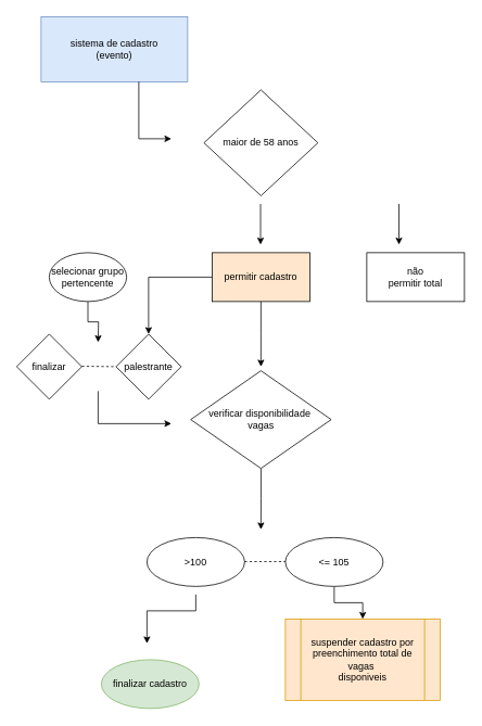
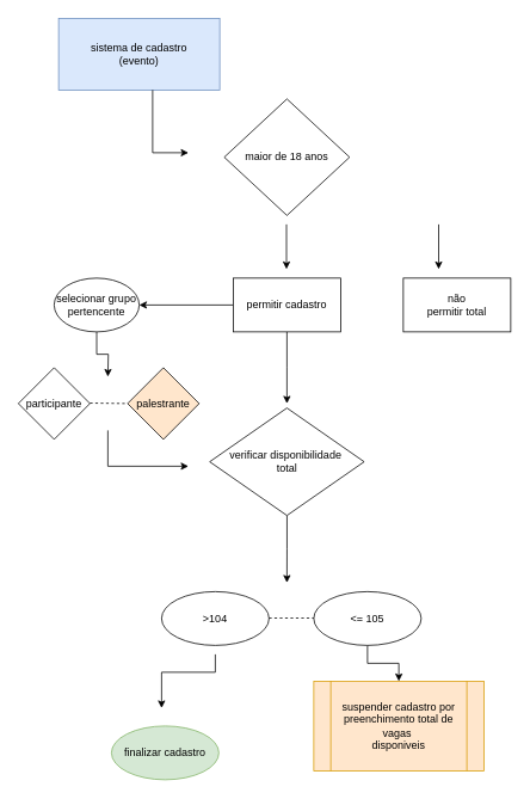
  <mxCell id="0" />
  <mxCell id="1" parent="0" />
- <mxCell id="2" value="&lt;font style=&quot;vertical-align: inherit;&quot;&gt;&lt;font style=&quot;vertical-align: inherit;&quot;&gt;sistema de cadastro&lt;br&gt;(evento)&lt;br&gt;&lt;/font&gt;&lt;/font&gt;" style="rounded=0;whiteSpace=wrap;html=1;fillColor=#dae8fc;strokeColor=#6c8ebf;" vertex="1" parent="1"><mxGeometry x="50" y="20" width="180" height="80" as="geometry" /></mxCell>
+ <mxCell id="2" value="&lt;font style=&quot;vertical-align: inherit;&quot;&gt;&lt;font style=&quot;vertical-align: inherit;&quot;&gt;sistema de cadastro&lt;br&gt;(evento)&lt;br&gt;&lt;/font&gt;&lt;/font&gt;" style="rounded=0;whiteSpace=wrap;html=1;fillColor=#dae8fc;strokeColor=#6c8ebf;" vertex="1" parent="1"><mxGeometry x="65" y="20" width="180" height="80" as="geometry" /></mxCell>
  <mxCell id="3" value="" style="edgeStyle=segmentEdgeStyle;endArrow=classic;html=1;rounded=0;" edge="1" parent="1" source="2"><mxGeometry width="50" height="50" relative="1" as="geometry"><mxPoint x="180" y="110" as="sourcePoint" /><mxPoint x="210" y="170" as="targetPoint" /><Array as="points"><mxPoint x="170" y="170" /></Array></mxGeometry></mxCell>
- <mxCell id="4" value="&lt;font style=&quot;vertical-align: inherit;&quot;&gt;&lt;font style=&quot;vertical-align: inherit;&quot;&gt;maior de 58 anos&lt;/font&gt;&lt;/font&gt;" style="rhombus;whiteSpace=wrap;html=1;" vertex="1" parent="1"><mxGeometry x="250" y="110" width="140" height="130" as="geometry" /></mxCell>
+ <mxCell id="4" value="&lt;font style=&quot;vertical-align: inherit;&quot;&gt;&lt;font style=&quot;vertical-align: inherit;&quot;&gt;maior de 18 anos&lt;/font&gt;&lt;/font&gt;" style="rhombus;whiteSpace=wrap;html=1;" vertex="1" parent="1"><mxGeometry x="250" y="110" width="140" height="130" as="geometry" /></mxCell>
  <mxCell id="5" value="" style="endArrow=classic;html=1;rounded=0;" edge="1" parent="1"><mxGeometry width="50" height="50" relative="1" as="geometry"><mxPoint x="319.5" y="250" as="sourcePoint" /><mxPoint x="319.5" y="300" as="targetPoint" /></mxGeometry></mxCell>
  <mxCell id="6" value="" style="endArrow=classic;html=1;rounded=0;" edge="1" parent="1"><mxGeometry width="50" height="50" relative="1" as="geometry"><mxPoint x="489.5" y="250" as="sourcePoint" /><mxPoint x="489.5" y="300" as="targetPoint" /></mxGeometry></mxCell>
  <mxCell id="7" value="" style="edgeStyle=orthogonalEdgeStyle;rounded=0;orthogonalLoop=1;jettySize=auto;html=1;" edge="1" parent="1" source="9"><mxGeometry relative="1" as="geometry"><mxPoint x="320" y="450" as="targetPoint" /></mxGeometry></mxCell>
- <mxCell id="8" value="" style="edgeStyle=orthogonalEdgeStyle;rounded=0;orthogonalLoop=1;jettySize=auto;html=1;" edge="1" parent="1" source="9" target="16"><mxGeometry relative="1" as="geometry" /></mxCell>
- <mxCell id="9" value="permitir cadastro" style="rounded=0;whiteSpace=wrap;html=1;fillColor=#ffe6cc;" vertex="1" parent="1"><mxGeometry x="260" y="310" width="120" height="60" as="geometry" /></mxCell>
+ <mxCell id="8" value="" style="edgeStyle=orthogonalEdgeStyle;rounded=0;orthogonalLoop=1;jettySize=auto;html=1;" edge="1" parent="1" source="9" target="14"><mxGeometry relative="1" as="geometry" /></mxCell>
+ <mxCell id="9" value="permitir cadastro" style="rounded=0;whiteSpace=wrap;html=1;" vertex="1" parent="1"><mxGeometry x="260" y="310" width="120" height="60" as="geometry" /></mxCell>
  <mxCell id="10" value="não &lt;br&gt;permitir total" style="rounded=0;whiteSpace=wrap;html=1;" vertex="1" parent="1"><mxGeometry x="450" y="310" width="120" height="60" as="geometry" /></mxCell>
  <mxCell id="11" value="" style="edgeStyle=orthogonalEdgeStyle;rounded=0;orthogonalLoop=1;jettySize=auto;html=1;" edge="1" parent="1" source="12"><mxGeometry relative="1" as="geometry"><mxPoint x="320" y="650" as="targetPoint" /></mxGeometry></mxCell>
- <mxCell id="12" value="verificar disponibilidade&amp;nbsp;&lt;br&gt;vagas" style="rhombus;whiteSpace=wrap;html=1;rounded=0;" vertex="1" parent="1"><mxGeometry x="233.75" y="455" width="172.5" height="120" as="geometry" /></mxCell>
+ <mxCell id="12" value="verificar disponibilidade&amp;nbsp;&lt;br&gt;total" style="rhombus;whiteSpace=wrap;html=1;rounded=0;" vertex="1" parent="1"><mxGeometry x="233.75" y="455" width="172.5" height="120" as="geometry" /></mxCell>
  <mxCell id="13" value="" style="edgeStyle=orthogonalEdgeStyle;rounded=0;orthogonalLoop=1;jettySize=auto;html=1;" edge="1" parent="1" source="14"><mxGeometry relative="1" as="geometry"><mxPoint x="120" y="420" as="targetPoint" /></mxGeometry></mxCell>
  <mxCell id="14" value="selecionar grupo pertencente" style="ellipse;whiteSpace=wrap;html=1;rounded=0;" vertex="1" parent="1"><mxGeometry x="60" y="310" width="95" height="60" as="geometry" /></mxCell>
- <mxCell id="15" value="finalizar" style="rhombus;whiteSpace=wrap;html=1;" vertex="1" parent="1"><mxGeometry x="20" y="410" width="80" height="80" as="geometry" /></mxCell>
- <mxCell id="16" value="palestrante" style="rhombus;whiteSpace=wrap;html=1;" vertex="1" parent="1"><mxGeometry x="142" y="410" width="80" height="80" as="geometry" /></mxCell>
+ <mxCell id="15" value="participante" style="rhombus;whiteSpace=wrap;html=1;" vertex="1" parent="1"><mxGeometry x="20" y="410" width="80" height="80" as="geometry" /></mxCell>
+ <mxCell id="16" value="palestrante" style="rhombus;whiteSpace=wrap;html=1;fillColor=#ffe6cc;" vertex="1" parent="1"><mxGeometry x="142" y="410" width="80" height="80" as="geometry" /></mxCell>
  <mxCell id="17" value="" style="endArrow=none;dashed=1;html=1;rounded=0;" edge="1" parent="1"><mxGeometry width="50" height="50" relative="1" as="geometry"><mxPoint x="100" y="449.5" as="sourcePoint" /><mxPoint x="140" y="450" as="targetPoint" /></mxGeometry></mxCell>
  <mxCell id="18" value="" style="edgeStyle=segmentEdgeStyle;endArrow=classic;html=1;rounded=0;" edge="1" parent="1"><mxGeometry width="50" height="50" relative="1" as="geometry"><mxPoint x="120" y="480" as="sourcePoint" /><mxPoint x="210" y="520" as="targetPoint" /><Array as="points"><mxPoint x="120" y="520" /></Array></mxGeometry></mxCell>
  <mxCell id="19" value="" style="edgeStyle=orthogonalEdgeStyle;rounded=0;orthogonalLoop=1;jettySize=auto;html=1;" edge="1" parent="1" source="20" target="25"><mxGeometry relative="1" as="geometry" /></mxCell>
  <mxCell id="20" value="&amp;lt;= 105" style="ellipse;whiteSpace=wrap;html=1;rounded=0;" vertex="1" parent="1"><mxGeometry x="350" y="660" width="120" height="60" as="geometry" /></mxCell>
- <mxCell id="21" value="&amp;gt;100" style="ellipse;whiteSpace=wrap;html=1;rounded=0;" vertex="1" parent="1"><mxGeometry x="180" y="660" width="120" height="60" as="geometry" /></mxCell>
+ <mxCell id="21" value="&amp;gt;104" style="ellipse;whiteSpace=wrap;html=1;rounded=0;" vertex="1" parent="1"><mxGeometry x="180" y="660" width="120" height="60" as="geometry" /></mxCell>
  <mxCell id="22" value="" style="endArrow=none;dashed=1;html=1;rounded=0;" edge="1" parent="1"><mxGeometry width="50" height="50" relative="1" as="geometry"><mxPoint x="300" y="689.5" as="sourcePoint" /><mxPoint x="350" y="689.5" as="targetPoint" /></mxGeometry></mxCell>
  <mxCell id="23" value="" style="edgeStyle=elbowEdgeStyle;elbow=vertical;endArrow=classic;html=1;rounded=0;" edge="1" parent="1"><mxGeometry width="50" height="50" relative="1" as="geometry"><mxPoint x="240" y="730" as="sourcePoint" /><mxPoint x="180" y="790" as="targetPoint" /><Array as="points"><mxPoint x="220" y="750" /></Array></mxGeometry></mxCell>
  <mxCell id="24" value="finalizar cadastro" style="ellipse;whiteSpace=wrap;html=1;fillColor=#d5e8d4;strokeColor=#82b366;" vertex="1" parent="1"><mxGeometry x="124" y="810" width="120" height="60" as="geometry" /></mxCell>
  <mxCell id="25" value="suspender cadastro por preenchimento total de vagas&amp;nbsp;&lt;br&gt;disponiveis" style="shape=process;whiteSpace=wrap;html=1;backgroundOutline=1;rounded=0;fillColor=#ffe6cc;strokeColor=#d79b00;" vertex="1" parent="1"><mxGeometry x="350" y="760" width="190" height="100" as="geometry" /></mxCell>
